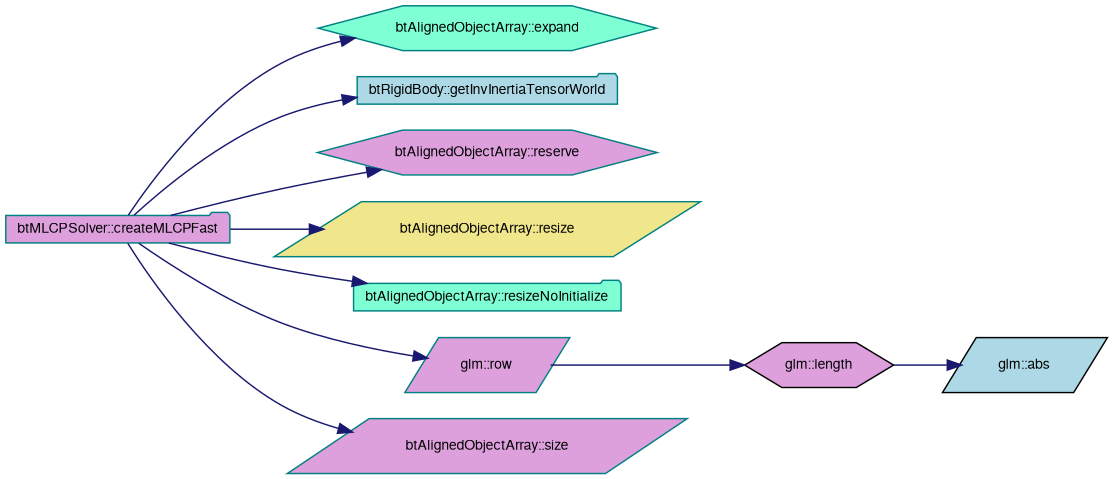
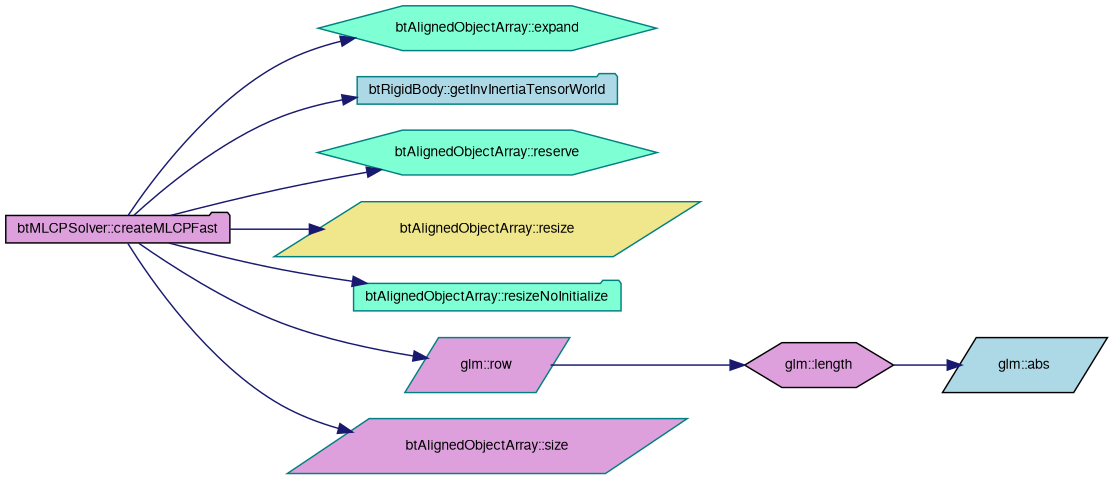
  digraph {
    rankdir=LR
    node [color=teal fillcolor=plum fontname=FreeSans fontsize=10 shape=parallelogram style=filled]
    edge [color=midnightblue fontname=FreeSans fontsize=10 labelfontname=FreeSans labelfontsize=10 style=solid]
-   n1 [fontcolor=black height=0.2 label="btMLCPSolver::createMLCPFast" shape=folder width=0.4]
+   n1 [color=black fontcolor=black height=0.2 label="btMLCPSolver::createMLCPFast" shape=folder width=0.4]
    n2 [fillcolor=aquamarine height=0.2 label="btAlignedObjectArray::expand" shape=hexagon width=0.4]
    n3 [fillcolor=lightblue height=0.2 label="btRigidBody::getInvInertiaTensorWorld" shape=folder width=0.4]
-   n4 [height=0.2 label="btAlignedObjectArray::reserve" shape=hexagon width=0.4]
+   n4 [fillcolor=aquamarine height=0.2 label="btAlignedObjectArray::reserve" shape=hexagon width=0.4]
    n5 [fillcolor=khaki height=0.2 label="btAlignedObjectArray::resize" width=0.4]
    n6 [fillcolor=aquamarine height=0.2 label="btAlignedObjectArray::resizeNoInitialize" shape=folder width=0.4]
    n7 [height=0.2 label="glm::row" width=0.4]
    n8 [height=0.2 label="btAlignedObjectArray::size" width=0.4]
    n9 [color=black height=0.2 label="glm::length" shape=hexagon width=0.4]
    n10 [color=black fillcolor=lightblue height=0.2 label="glm::abs" width=0.4]
    n1 -> n2
    n1 -> n3
    n1 -> n4
    n1 -> n5
    n1 -> n6
    n1 -> n7
    n1 -> n8
    n7 -> n9
    n9 -> n10
  }
